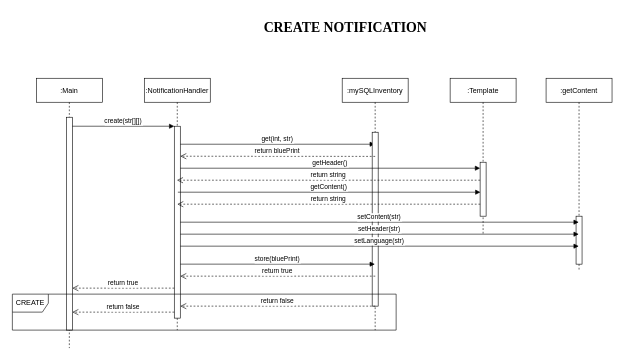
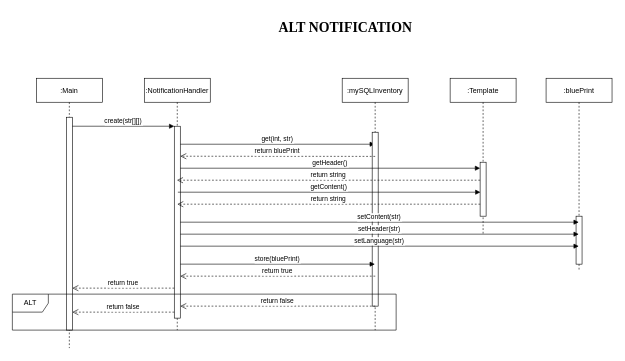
  <mxCell id="0" />
  <mxCell id="1" parent="0" />
  <mxCell id="2" value=":Main" style="shape=umlLifeline;perimeter=lifelinePerimeter;container=1;collapsible=0;recursiveResize=0;rounded=0;shadow=0;strokeWidth=1;" parent="1" vertex="1"><mxGeometry x="60" y="130" width="110" height="450" as="geometry" /></mxCell>
  <mxCell id="3" value="" style="points=[];perimeter=orthogonalPerimeter;rounded=0;shadow=0;strokeWidth=1;" parent="2" vertex="1"><mxGeometry x="50" y="65" width="10" height="355" as="geometry" /></mxCell>
  <mxCell id="4" value=":NotificationHandler" style="shape=umlLifeline;perimeter=lifelinePerimeter;container=1;collapsible=0;recursiveResize=0;rounded=0;shadow=0;strokeWidth=1;" parent="1" vertex="1"><mxGeometry x="240" y="130" width="110" height="420" as="geometry" /></mxCell>
  <mxCell id="5" value="" style="points=[];perimeter=orthogonalPerimeter;rounded=0;shadow=0;strokeWidth=1;" parent="4" vertex="1"><mxGeometry x="50" y="80" width="10" height="320" as="geometry" /></mxCell>
  <mxCell id="6" value="create(str[][])" style="verticalAlign=bottom;endArrow=block;entryX=0;entryY=0;shadow=0;strokeWidth=1;" parent="1" source="3" target="5" edge="1"><mxGeometry relative="1" as="geometry"><mxPoint x="225" y="210" as="sourcePoint" /></mxGeometry></mxCell>
- <mxCell id="7" value="&lt;h1&gt;&lt;font style=&quot;font-size: 23px&quot; face=&quot;Tahoma&quot;&gt;&lt;b&gt;CREATE NOTIFICATION&lt;/b&gt;&lt;/font&gt;&lt;/h1&gt;" style="text;html=1;align=center;verticalAlign=middle;resizable=0;points=[];autosize=1;" vertex="1" parent="1"><mxGeometry x="430" y="20" width="290" height="50" as="geometry" /></mxCell>
+ <mxCell id="7" value="&lt;h1&gt;&lt;font style=&quot;font-size: 23px&quot; face=&quot;Tahoma&quot;&gt;&lt;b&gt;ALT NOTIFICATION&lt;/b&gt;&lt;/font&gt;&lt;/h1&gt;" style="text;html=1;align=center;verticalAlign=middle;resizable=0;points=[];autosize=1;" vertex="1" parent="1"><mxGeometry x="430" y="20" width="290" height="50" as="geometry" /></mxCell>
  <mxCell id="8" value="get(int, str)" style="verticalAlign=bottom;endArrow=block;shadow=0;strokeWidth=1;" edge="1" parent="1" target="9"><mxGeometry relative="1" as="geometry"><mxPoint x="300" y="240" as="sourcePoint" /><mxPoint x="600" y="240" as="targetPoint" /></mxGeometry></mxCell>
  <mxCell id="9" value=":mySQLInventory" style="shape=umlLifeline;perimeter=lifelinePerimeter;container=1;collapsible=0;recursiveResize=0;rounded=0;shadow=0;strokeWidth=1;" vertex="1" parent="1"><mxGeometry x="570" y="130" width="110" height="420" as="geometry" /></mxCell>
  <mxCell id="10" value="" style="points=[];perimeter=orthogonalPerimeter;rounded=0;shadow=0;strokeWidth=1;" vertex="1" parent="9"><mxGeometry x="50" y="90" width="10" height="290" as="geometry" /></mxCell>
  <mxCell id="11" value="return bluePrint" style="verticalAlign=bottom;endArrow=open;dashed=1;endSize=8;shadow=0;strokeWidth=1;" edge="1" parent="1"><mxGeometry relative="1" as="geometry"><mxPoint x="300" y="260" as="targetPoint" /><mxPoint x="625" y="260.31" as="sourcePoint" /></mxGeometry></mxCell>
  <mxCell id="12" value="return true" style="verticalAlign=bottom;endArrow=open;dashed=1;endSize=8;shadow=0;strokeWidth=1;" edge="1" parent="1"><mxGeometry relative="1" as="geometry"><mxPoint x="120" y="480" as="targetPoint" /><mxPoint x="290" y="480" as="sourcePoint" /></mxGeometry></mxCell>
- <mxCell id="13" value="CREATE" style="shape=umlFrame;whiteSpace=wrap;html=1;" vertex="1" parent="1"><mxGeometry x="20" y="490" width="640" height="60" as="geometry" /></mxCell>
+ <mxCell id="13" value="ALT" style="shape=umlFrame;whiteSpace=wrap;html=1;" vertex="1" parent="1"><mxGeometry x="20" y="490" width="640" height="60" as="geometry" /></mxCell>
  <mxCell id="14" value="return true" style="verticalAlign=bottom;endArrow=open;dashed=1;endSize=8;shadow=0;strokeWidth=1;" edge="1" parent="1"><mxGeometry relative="1" as="geometry"><mxPoint x="300" y="460" as="targetPoint" /><mxPoint x="625.19" y="460" as="sourcePoint" /></mxGeometry></mxCell>
  <mxCell id="15" value=":Template" style="shape=umlLifeline;perimeter=lifelinePerimeter;container=1;collapsible=0;recursiveResize=0;rounded=0;shadow=0;strokeWidth=1;" vertex="1" parent="1"><mxGeometry x="750" y="130" width="110" height="260" as="geometry" /></mxCell>
  <mxCell id="16" value="" style="points=[];perimeter=orthogonalPerimeter;rounded=0;shadow=0;strokeWidth=1;" vertex="1" parent="15"><mxGeometry x="50" y="140" width="10" height="90" as="geometry" /></mxCell>
  <mxCell id="17" value="getHeader()" style="verticalAlign=bottom;endArrow=block;shadow=0;strokeWidth=1;" edge="1" parent="1"><mxGeometry relative="1" as="geometry"><mxPoint x="300" y="280" as="sourcePoint" /><mxPoint x="800" y="280" as="targetPoint" /></mxGeometry></mxCell>
  <mxCell id="18" value="return string" style="verticalAlign=bottom;endArrow=open;dashed=1;endSize=8;shadow=0;strokeWidth=1;" edge="1" parent="1" target="4"><mxGeometry relative="1" as="geometry"><mxPoint x="475" y="300" as="targetPoint" /><mxPoint x="800" y="300" as="sourcePoint" /></mxGeometry></mxCell>
  <mxCell id="19" value="getContent()" style="verticalAlign=bottom;endArrow=block;shadow=0;strokeWidth=1;" edge="1" parent="1"><mxGeometry relative="1" as="geometry"><mxPoint x="296" y="320" as="sourcePoint" /><mxPoint x="800.5" y="320" as="targetPoint" /></mxGeometry></mxCell>
  <mxCell id="20" value="return string" style="verticalAlign=bottom;endArrow=open;dashed=1;endSize=8;shadow=0;strokeWidth=1;" edge="1" parent="1"><mxGeometry relative="1" as="geometry"><mxPoint x="295" y="340" as="targetPoint" /><mxPoint x="800.19" y="340" as="sourcePoint" /></mxGeometry></mxCell>
- <mxCell id="21" value=":getContent" style="shape=umlLifeline;perimeter=lifelinePerimeter;container=1;collapsible=0;recursiveResize=0;rounded=0;shadow=0;strokeWidth=1;" vertex="1" parent="1"><mxGeometry x="910" y="130" width="110" height="320" as="geometry" /></mxCell>
+ <mxCell id="21" value=":bluePrint" style="shape=umlLifeline;perimeter=lifelinePerimeter;container=1;collapsible=0;recursiveResize=0;rounded=0;shadow=0;strokeWidth=1;" vertex="1" parent="1"><mxGeometry x="910" y="130" width="110" height="320" as="geometry" /></mxCell>
  <mxCell id="22" value="" style="points=[];perimeter=orthogonalPerimeter;rounded=0;shadow=0;strokeWidth=1;" vertex="1" parent="21"><mxGeometry x="50" y="230" width="10" height="80" as="geometry" /></mxCell>
  <mxCell id="23" value="setContent(str)" style="verticalAlign=bottom;endArrow=block;shadow=0;strokeWidth=1;" edge="1" parent="1" target="21"><mxGeometry relative="1" as="geometry"><mxPoint x="300" y="370" as="sourcePoint" /><mxPoint x="800" y="370" as="targetPoint" /></mxGeometry></mxCell>
  <mxCell id="24" value="setHeader(str)" style="verticalAlign=bottom;endArrow=block;shadow=0;strokeWidth=1;" edge="1" parent="1"><mxGeometry relative="1" as="geometry"><mxPoint x="300" y="390" as="sourcePoint" /><mxPoint x="964.5" y="390" as="targetPoint" /></mxGeometry></mxCell>
  <mxCell id="25" value="setLanguage(str)" style="verticalAlign=bottom;endArrow=block;shadow=0;strokeWidth=1;" edge="1" parent="1"><mxGeometry relative="1" as="geometry"><mxPoint x="300" y="410" as="sourcePoint" /><mxPoint x="964.5" y="410" as="targetPoint" /></mxGeometry></mxCell>
  <mxCell id="26" value="store(bluePrint)" style="verticalAlign=bottom;endArrow=block;shadow=0;strokeWidth=1;" edge="1" parent="1"><mxGeometry relative="1" as="geometry"><mxPoint x="300" y="440" as="sourcePoint" /><mxPoint x="624.5" y="440" as="targetPoint" /></mxGeometry></mxCell>
  <mxCell id="27" value="return false" style="verticalAlign=bottom;endArrow=open;dashed=1;endSize=8;shadow=0;strokeWidth=1;" edge="1" parent="1"><mxGeometry relative="1" as="geometry"><mxPoint x="300" y="510" as="targetPoint" /><mxPoint x="625.19" y="510" as="sourcePoint" /></mxGeometry></mxCell>
  <mxCell id="28" value="return false" style="verticalAlign=bottom;endArrow=open;dashed=1;endSize=8;shadow=0;strokeWidth=1;" edge="1" parent="1"><mxGeometry relative="1" as="geometry"><mxPoint x="120" y="520" as="targetPoint" /><mxPoint x="290" y="520" as="sourcePoint" /></mxGeometry></mxCell>
